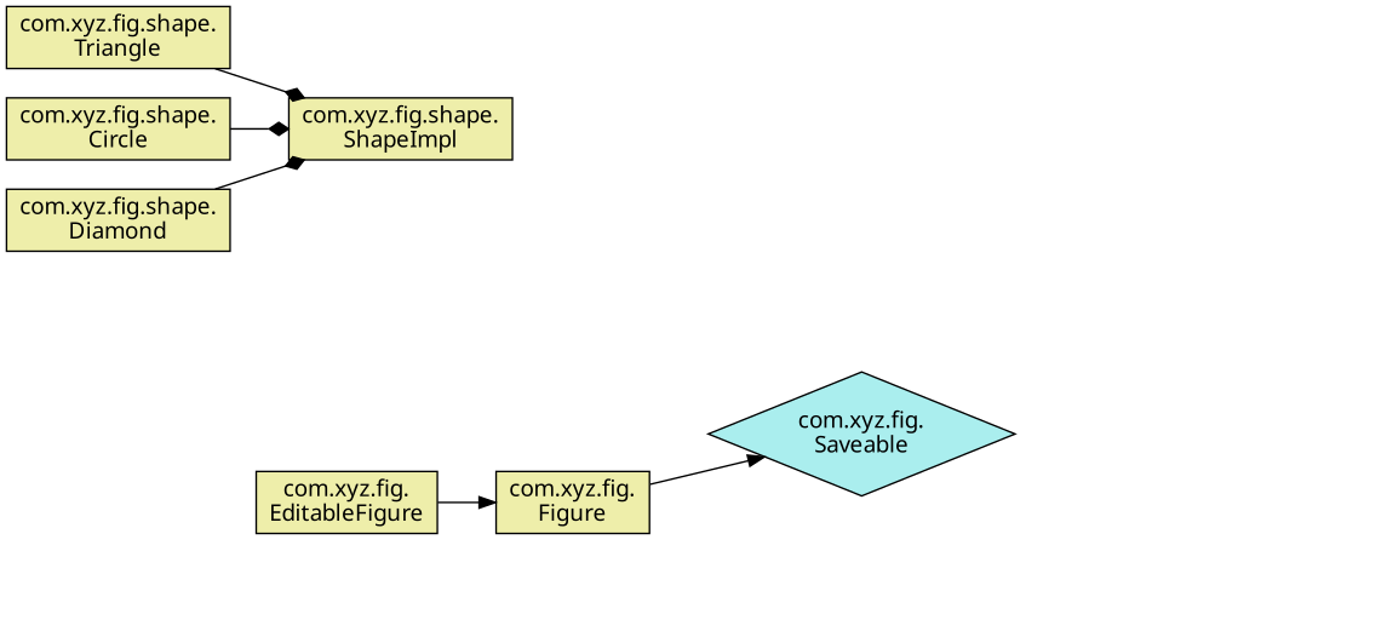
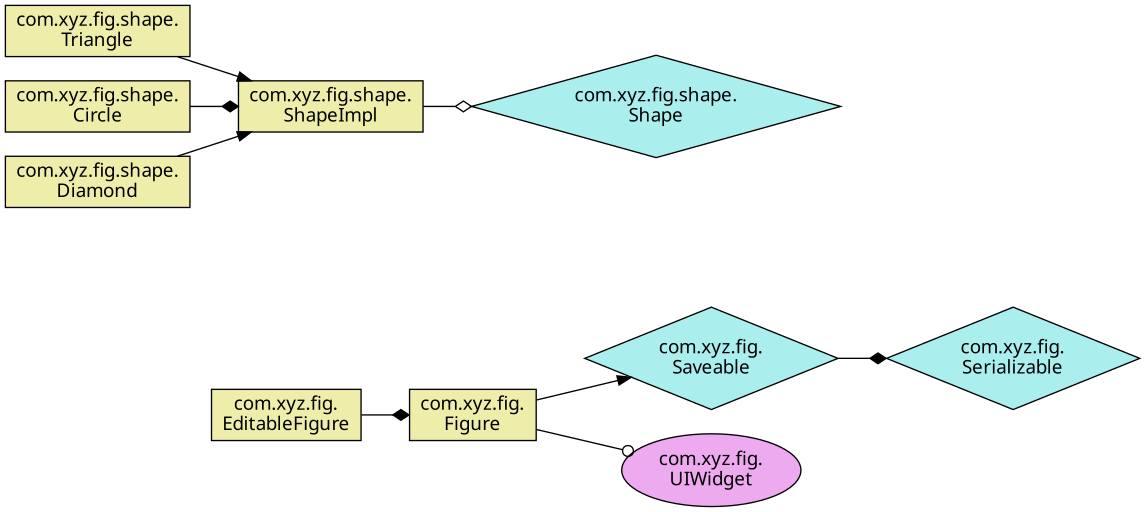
  digraph {
    fontname="Noto Sans"
    pack=true
    rankdir=LR
    splines=true
    node [fillcolor="#eeeeaa" fontname="Noto Sans" shape=box style=filled]
    edge [fontname="Noto Sans"]
+   "com.xyz.fig.shape.\nShape" [fillcolor="#aaeeee" shape=diamond]
    "com.xyz.fig.shape.\nShapeImpl"
    "com.xyz.fig.\nSaveable" [fillcolor="#aaeeee" shape=diamond]
    "com.xyz.fig.\nFigure"
+   "com.xyz.fig.\nUIWidget" [fillcolor="#eeaaee" shape=oval]
+   "com.xyz.fig.\nSerializable" [fillcolor="#aaeeee" shape=diamond]
    "com.xyz.fig.shape.\nTriangle"
    "com.xyz.fig.shape.\nCircle"
    "com.xyz.fig.\nEditableFigure"
    "com.xyz.fig.shape.\nDiamond"
+   "com.xyz.fig.shape.\nShapeImpl" -> "com.xyz.fig.shape.\nShape" [arrowhead=odiamond]
+   "com.xyz.fig.\nSaveable" -> "com.xyz.fig.\nSerializable" [arrowhead=diamond]
    "com.xyz.fig.\nFigure" -> "com.xyz.fig.\nSaveable" [arrowhead=normal]
-   "com.xyz.fig.shape.\nTriangle" -> "com.xyz.fig.shape.\nShapeImpl" [arrowhead=diamond]
+   "com.xyz.fig.\nFigure" -> "com.xyz.fig.\nUIWidget" [arrowhead=odot]
+   "com.xyz.fig.shape.\nTriangle" -> "com.xyz.fig.shape.\nShapeImpl"
    "com.xyz.fig.shape.\nCircle" -> "com.xyz.fig.shape.\nShapeImpl" [arrowhead=diamond]
-   "com.xyz.fig.\nEditableFigure" -> "com.xyz.fig.\nFigure"
-   "com.xyz.fig.shape.\nDiamond" -> "com.xyz.fig.shape.\nShapeImpl" [arrowhead=diamond]
+   "com.xyz.fig.\nEditableFigure" -> "com.xyz.fig.\nFigure" [arrowhead=diamond]
+   "com.xyz.fig.shape.\nDiamond" -> "com.xyz.fig.shape.\nShapeImpl"
  }
